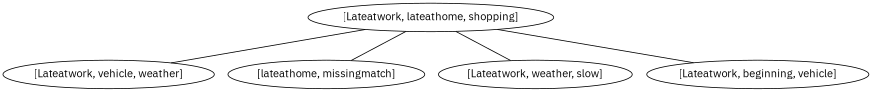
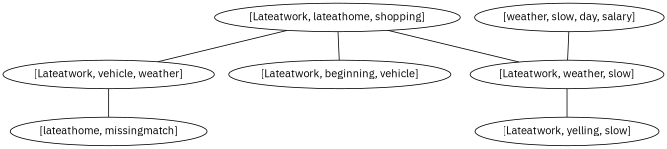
  graph {
    fontname="IBM Plex Sans"
    node [fontname="IBM Plex Sans"]
    edge [fontname="IBM Plex Sans"]
    n1 [label="[Lateatwork, lateathome, shopping]"]
    n2 [label="[Lateatwork, vehicle, weather]"]
    n3 [label="[lateathome, missingmatch]"]
    n4 [label="[Lateatwork, weather, slow]"]
    n5 [label="[Lateatwork, beginning, vehicle]"]
+   n6 [label="[weather, slow, day, salary]"]
+   n7 [label="[Lateatwork, yelling, slow]"]
    n1 -- n2
-   n1 -- n3
+   n2 -- n3
    n1 -- n4
    n1 -- n5
+   n4 -- n7
+   n6 -- n4
  }
